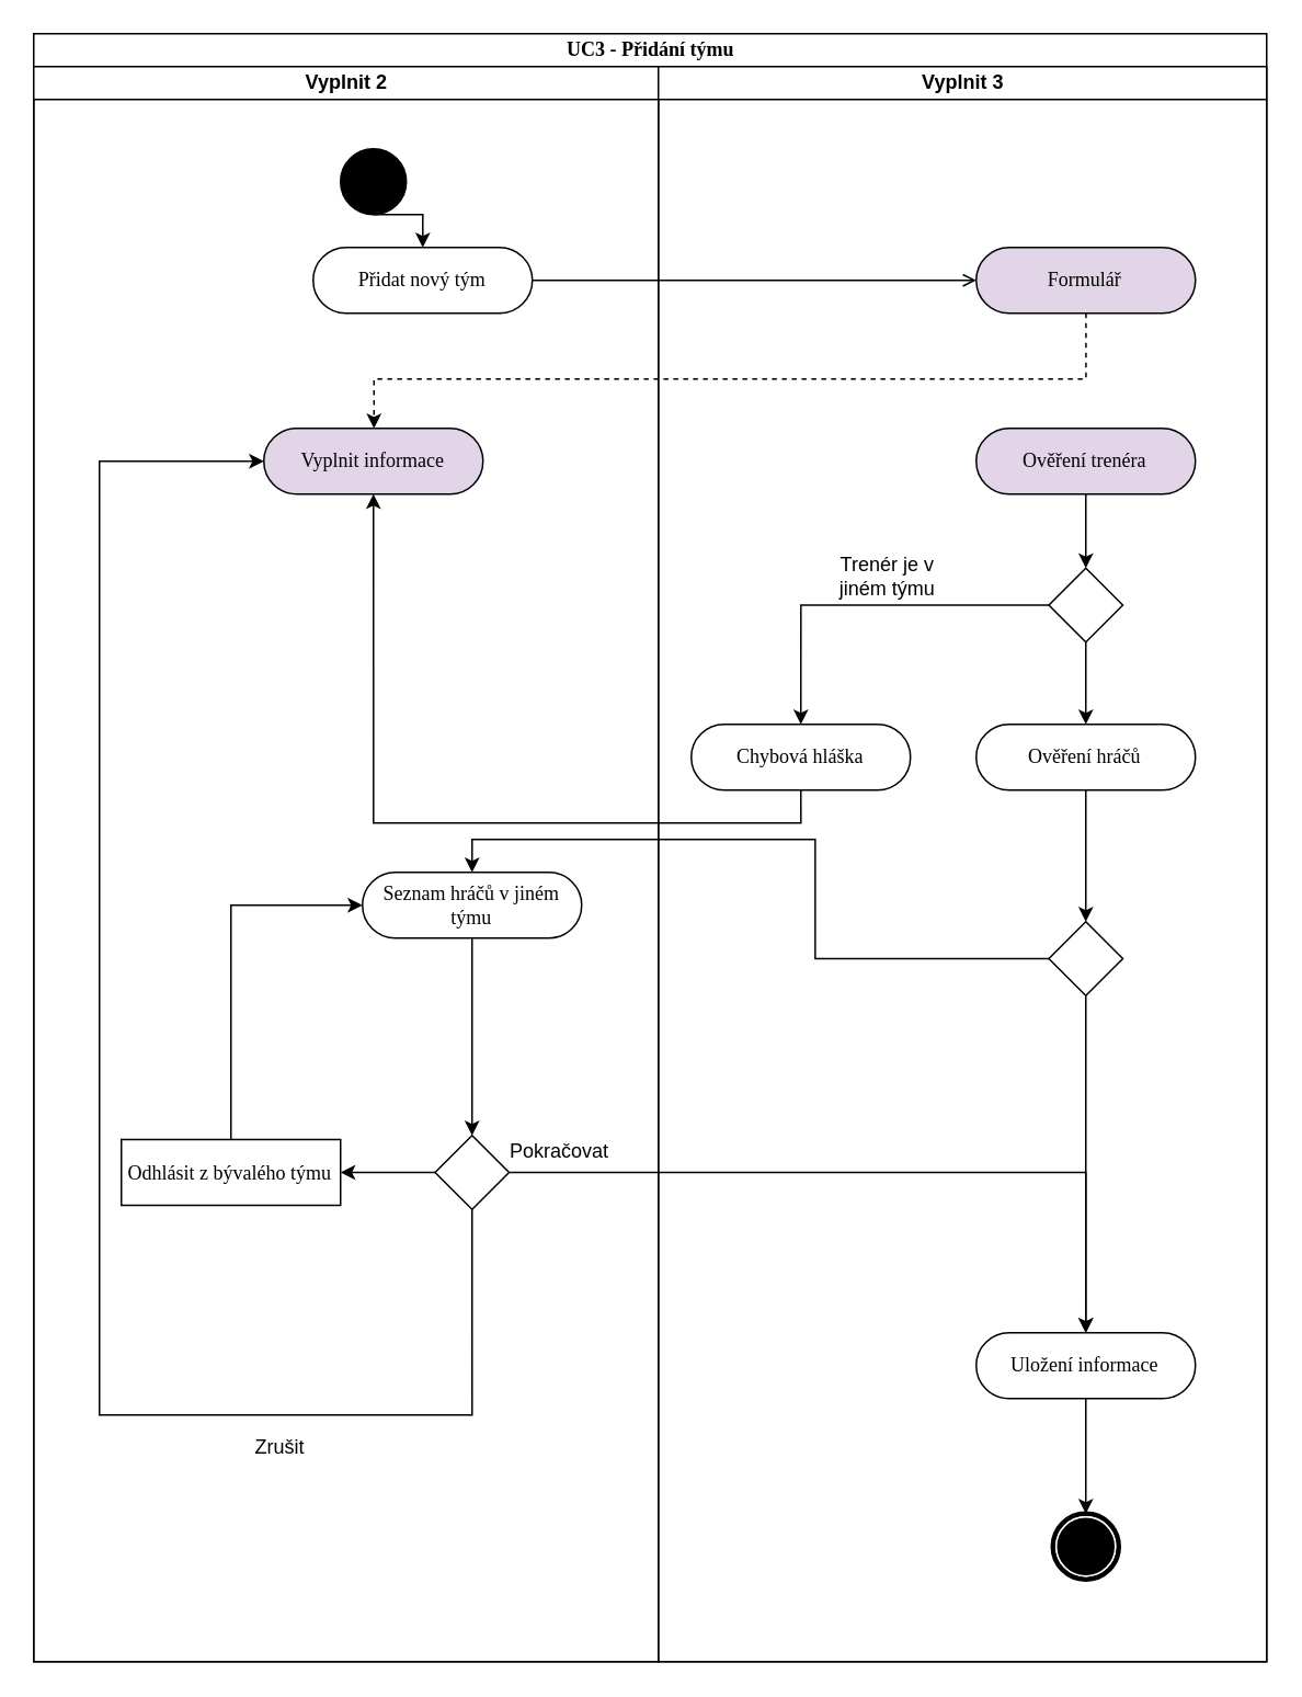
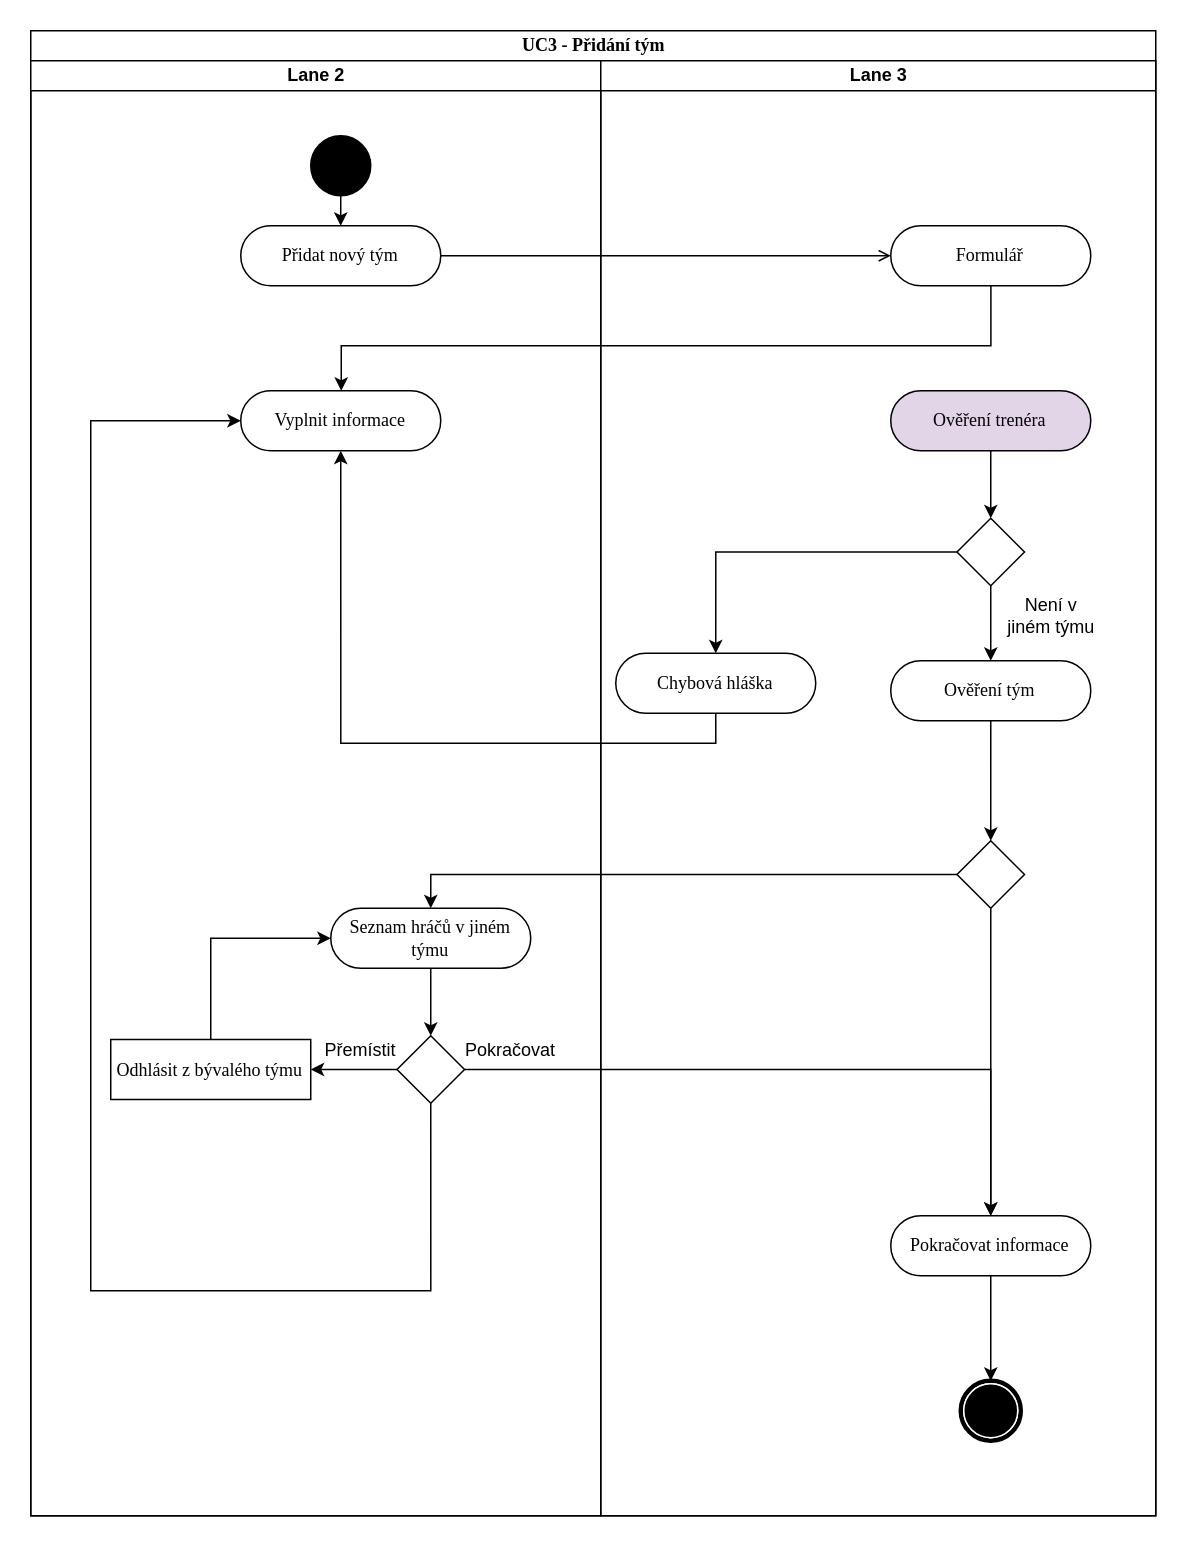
  <mxCell id="0" />
  <mxCell id="1" parent="0" />
- <mxCell id="2" value="UC3 - Přidání týmu" style="swimlane;html=1;childLayout=stackLayout;startSize=20;rounded=0;shadow=0;comic=0;labelBackgroundColor=none;strokeWidth=1;fontFamily=Verdana;fontSize=12;align=center;" parent="1" vertex="1"><mxGeometry x="20" y="20" width="750" height="990" as="geometry" /></mxCell>
- <mxCell id="3" value="" style="edgeStyle=orthogonalEdgeStyle;rounded=0;orthogonalLoop=1;jettySize=auto;html=1;dashed=1;" parent="2" source="23" target="7" edge="1"><mxGeometry relative="1" as="geometry"><Array as="points"><mxPoint x="640" y="210" /><mxPoint x="207" y="210" /></Array></mxGeometry></mxCell>
+ <mxCell id="2" value="UC3 - Přidání tým" style="swimlane;html=1;childLayout=stackLayout;startSize=20;rounded=0;shadow=0;comic=0;labelBackgroundColor=none;strokeWidth=1;fontFamily=Verdana;fontSize=12;align=center;" parent="1" vertex="1"><mxGeometry x="20" y="20" width="750" height="990" as="geometry" /></mxCell>
+ <mxCell id="3" value="" style="edgeStyle=orthogonalEdgeStyle;rounded=0;orthogonalLoop=1;jettySize=auto;html=1;" parent="2" source="23" target="7" edge="1"><mxGeometry relative="1" as="geometry"><Array as="points"><mxPoint x="640" y="210" /><mxPoint x="207" y="210" /></Array></mxGeometry></mxCell>
  <mxCell id="4" value="" style="edgeStyle=orthogonalEdgeStyle;rounded=0;orthogonalLoop=1;jettySize=auto;html=1;endArrow=open;" parent="2" source="8" target="23" edge="1"><mxGeometry relative="1" as="geometry" /></mxCell>
- <mxCell id="5" value="Vyplnit 2" style="swimlane;html=1;startSize=20;" parent="2" vertex="1"><mxGeometry y="20" width="380" height="970" as="geometry" /></mxCell>
+ <mxCell id="5" value="Lane 2" style="swimlane;html=1;startSize=20;" parent="2" vertex="1"><mxGeometry y="20" width="380" height="970" as="geometry" /></mxCell>
  <mxCell id="6" value="" style="ellipse;whiteSpace=wrap;html=1;rounded=0;shadow=0;comic=0;labelBackgroundColor=none;strokeWidth=1;fillColor=#000000;fontFamily=Verdana;fontSize=12;align=center;" parent="5" vertex="1"><mxGeometry x="186.66" y="50" width="40" height="40" as="geometry" /></mxCell>
- <mxCell id="7" value="Vyplnit informace" style="rounded=1;whiteSpace=wrap;html=1;shadow=0;comic=0;labelBackgroundColor=none;strokeWidth=1;fontFamily=Verdana;fontSize=12;align=center;arcSize=50;fillColor=#e1d5e7;" parent="5" vertex="1"><mxGeometry x="140" y="220" width="133.33" height="40" as="geometry" /></mxCell>
- <mxCell id="8" value="Přidat nový tým" style="rounded=1;whiteSpace=wrap;html=1;shadow=0;comic=0;labelBackgroundColor=none;strokeWidth=1;fontFamily=Verdana;fontSize=12;align=center;arcSize=50;" parent="5" vertex="1"><mxGeometry x="170" y="110" width="133.33" height="40" as="geometry" /></mxCell>
+ <mxCell id="7" value="Vyplnit informace" style="rounded=1;whiteSpace=wrap;html=1;shadow=0;comic=0;labelBackgroundColor=none;strokeWidth=1;fontFamily=Verdana;fontSize=12;align=center;arcSize=50;" parent="5" vertex="1"><mxGeometry x="140" y="220" width="133.33" height="40" as="geometry" /></mxCell>
+ <mxCell id="8" value="Přidat nový tým" style="rounded=1;whiteSpace=wrap;html=1;shadow=0;comic=0;labelBackgroundColor=none;strokeWidth=1;fontFamily=Verdana;fontSize=12;align=center;arcSize=50;" parent="5" vertex="1"><mxGeometry x="140" y="110" width="133.33" height="40" as="geometry" /></mxCell>
  <mxCell id="9" style="edgeStyle=orthogonalEdgeStyle;rounded=0;orthogonalLoop=1;jettySize=auto;html=1;exitX=0.5;exitY=1;exitDx=0;exitDy=0;entryX=0.5;entryY=0;entryDx=0;entryDy=0;" parent="5" source="6" target="8" edge="1"><mxGeometry relative="1" as="geometry" /></mxCell>
- <mxCell id="10" value="Seznam hráčů v jiném týmu" style="rounded=1;whiteSpace=wrap;html=1;shadow=0;comic=0;labelBackgroundColor=none;strokeWidth=1;fontFamily=Verdana;fontSize=12;align=center;arcSize=50;" parent="5" vertex="1"><mxGeometry x="200.0" y="490" width="133.33" height="40" as="geometry" /></mxCell>
+ <mxCell id="10" value="Seznam hráčů v jiném týmu" style="rounded=1;whiteSpace=wrap;html=1;shadow=0;comic=0;labelBackgroundColor=none;strokeWidth=1;fontFamily=Verdana;fontSize=12;align=center;arcSize=50;" parent="5" vertex="1"><mxGeometry x="200.0" y="565" width="133.33" height="40" as="geometry" /></mxCell>
  <mxCell id="11" style="edgeStyle=orthogonalEdgeStyle;rounded=0;orthogonalLoop=1;jettySize=auto;html=1;exitX=0;exitY=0.5;exitDx=0;exitDy=0;entryX=1;entryY=0.5;entryDx=0;entryDy=0;" edge="1" parent="5" source="13" target="18"><mxGeometry relative="1" as="geometry" /></mxCell>
  <mxCell id="12" style="edgeStyle=orthogonalEdgeStyle;rounded=0;orthogonalLoop=1;jettySize=auto;html=1;exitX=0.5;exitY=1;exitDx=0;exitDy=0;entryX=0;entryY=0.5;entryDx=0;entryDy=0;" edge="1" parent="5" source="13" target="7"><mxGeometry relative="1" as="geometry"><mxPoint x="30" y="500" as="targetPoint" /><Array as="points"><mxPoint x="267" y="820" /><mxPoint x="40" y="820" /><mxPoint x="40" y="240" /></Array></mxGeometry></mxCell>
  <mxCell id="13" value="" style="rhombus;whiteSpace=wrap;html=1;" parent="5" vertex="1"><mxGeometry x="244.17" y="650" width="45" height="45" as="geometry" /></mxCell>
  <mxCell id="14" style="edgeStyle=orthogonalEdgeStyle;rounded=0;orthogonalLoop=1;jettySize=auto;html=1;exitX=0.5;exitY=1;exitDx=0;exitDy=0;entryX=0.5;entryY=0;entryDx=0;entryDy=0;" parent="5" source="10" target="13" edge="1"><mxGeometry relative="1" as="geometry" /></mxCell>
  <mxCell id="15" value="Pokračovat" style="text;html=1;strokeColor=none;fillColor=none;align=center;verticalAlign=middle;whiteSpace=wrap;rounded=0;" parent="5" vertex="1"><mxGeometry x="300" y="650" width="40" height="20" as="geometry" /></mxCell>
+ <mxCell id="16" value="Přemístit" style="text;html=1;strokeColor=none;fillColor=none;align=center;verticalAlign=middle;whiteSpace=wrap;rounded=0;" parent="5" vertex="1"><mxGeometry x="200" y="650" width="40" height="20" as="geometry" /></mxCell>
  <mxCell id="17" style="edgeStyle=orthogonalEdgeStyle;rounded=0;orthogonalLoop=1;jettySize=auto;html=1;exitX=0.5;exitY=0;exitDx=0;exitDy=0;entryX=0;entryY=0.5;entryDx=0;entryDy=0;" edge="1" parent="5" source="18" target="10"><mxGeometry relative="1" as="geometry" /></mxCell>
  <mxCell id="18" value="Odhlásit z bývalého týmu" style="whiteSpace=wrap;html=1;shadow=0;comic=0;labelBackgroundColor=none;strokeWidth=1;fontFamily=Verdana;fontSize=12;align=center;arcSize=50;rounded=0;" parent="5" vertex="1"><mxGeometry x="53.33" y="652.5" width="133.33" height="40" as="geometry" /></mxCell>
- <mxCell id="19" value="Zrušit" style="text;html=1;strokeColor=none;fillColor=none;align=center;verticalAlign=middle;whiteSpace=wrap;rounded=0;" vertex="1" parent="5"><mxGeometry x="130" y="830" width="40" height="20" as="geometry" /></mxCell>
  <mxCell id="20" style="edgeStyle=orthogonalEdgeStyle;rounded=0;orthogonalLoop=1;jettySize=auto;html=1;exitX=1;exitY=0.5;exitDx=0;exitDy=0;entryX=0.5;entryY=0;entryDx=0;entryDy=0;" edge="1" parent="2" source="13" target="30"><mxGeometry relative="1" as="geometry" /></mxCell>
- <mxCell id="21" value="Vyplnit 3" style="swimlane;html=1;startSize=20;" parent="2" vertex="1"><mxGeometry x="380" y="20" width="370" height="970" as="geometry" /></mxCell>
+ <mxCell id="21" value="Lane 3" style="swimlane;html=1;startSize=20;" parent="2" vertex="1"><mxGeometry x="380" y="20" width="370" height="970" as="geometry" /></mxCell>
  <mxCell id="22" value="" style="shape=mxgraph.bpmn.shape;html=1;verticalLabelPosition=bottom;labelBackgroundColor=#ffffff;verticalAlign=top;perimeter=ellipsePerimeter;outline=end;symbol=terminate;rounded=0;shadow=0;comic=0;strokeWidth=1;fontFamily=Verdana;fontSize=12;align=center;" parent="21" vertex="1"><mxGeometry x="240" y="880" width="40" height="40" as="geometry" /></mxCell>
- <mxCell id="23" value="Formulář" style="rounded=1;whiteSpace=wrap;html=1;shadow=0;comic=0;labelBackgroundColor=none;strokeWidth=1;fontFamily=Verdana;fontSize=12;align=center;arcSize=50;fillColor=#e1d5e7;" parent="21" vertex="1"><mxGeometry x="193.35" y="110" width="133.33" height="40" as="geometry" /></mxCell>
+ <mxCell id="23" value="Formulář" style="rounded=1;whiteSpace=wrap;html=1;shadow=0;comic=0;labelBackgroundColor=none;strokeWidth=1;fontFamily=Verdana;fontSize=12;align=center;arcSize=50;" parent="21" vertex="1"><mxGeometry x="193.35" y="110" width="133.33" height="40" as="geometry" /></mxCell>
  <mxCell id="24" style="edgeStyle=orthogonalEdgeStyle;rounded=0;orthogonalLoop=1;jettySize=auto;html=1;exitX=0.5;exitY=1;exitDx=0;exitDy=0;entryX=0.5;entryY=0;entryDx=0;entryDy=0;" parent="21" source="25" target="28" edge="1"><mxGeometry relative="1" as="geometry" /></mxCell>
  <mxCell id="25" value="Ověření trenéra" style="rounded=1;whiteSpace=wrap;html=1;shadow=0;comic=0;labelBackgroundColor=none;strokeWidth=1;fontFamily=Verdana;fontSize=12;align=center;arcSize=50;fillColor=#e1d5e7;" parent="21" vertex="1"><mxGeometry x="193.34" y="220" width="133.33" height="40" as="geometry" /></mxCell>
  <mxCell id="26" style="edgeStyle=orthogonalEdgeStyle;rounded=0;orthogonalLoop=1;jettySize=auto;html=1;exitX=0.5;exitY=1;exitDx=0;exitDy=0;entryX=0.5;entryY=0;entryDx=0;entryDy=0;" edge="1" parent="21" source="28" target="33"><mxGeometry relative="1" as="geometry" /></mxCell>
  <mxCell id="27" style="edgeStyle=orthogonalEdgeStyle;rounded=0;orthogonalLoop=1;jettySize=auto;html=1;exitX=0;exitY=0.5;exitDx=0;exitDy=0;entryX=0.5;entryY=0;entryDx=0;entryDy=0;" edge="1" parent="21" source="28" target="36"><mxGeometry relative="1" as="geometry" /></mxCell>
  <mxCell id="28" value="" style="rhombus;whiteSpace=wrap;html=1;" parent="21" vertex="1"><mxGeometry x="237.51" y="305" width="45" height="45" as="geometry" /></mxCell>
  <mxCell id="29" style="edgeStyle=orthogonalEdgeStyle;rounded=0;orthogonalLoop=1;jettySize=auto;html=1;exitX=0.5;exitY=1;exitDx=0;exitDy=0;entryX=0.5;entryY=0;entryDx=0;entryDy=0;" parent="21" source="30" target="22" edge="1"><mxGeometry relative="1" as="geometry" /></mxCell>
- <mxCell id="30" value="Uložení informace" style="rounded=1;whiteSpace=wrap;html=1;shadow=0;comic=0;labelBackgroundColor=none;strokeWidth=1;fontFamily=Verdana;fontSize=12;align=center;arcSize=50;" parent="21" vertex="1"><mxGeometry x="193.35" y="770" width="133.33" height="40" as="geometry" /></mxCell>
+ <mxCell id="30" value="Pokračovat informace" style="rounded=1;whiteSpace=wrap;html=1;shadow=0;comic=0;labelBackgroundColor=none;strokeWidth=1;fontFamily=Verdana;fontSize=12;align=center;arcSize=50;" parent="21" vertex="1"><mxGeometry x="193.35" y="770" width="133.33" height="40" as="geometry" /></mxCell>
+ <mxCell id="31" value="Není v jiném týmu" style="text;html=1;strokeColor=none;fillColor=none;align=center;verticalAlign=middle;whiteSpace=wrap;rounded=0;" parent="21" vertex="1"><mxGeometry x="268.33" y="360" width="65" height="20" as="geometry" /></mxCell>
  <mxCell id="32" value="" style="rhombus;whiteSpace=wrap;html=1;" parent="21" vertex="1"><mxGeometry x="237.51" y="520" width="45" height="45" as="geometry" /></mxCell>
- <mxCell id="33" value="Ověření hráčů" style="rounded=1;whiteSpace=wrap;html=1;shadow=0;comic=0;labelBackgroundColor=none;strokeWidth=1;fontFamily=Verdana;fontSize=12;align=center;arcSize=50;" parent="21" vertex="1"><mxGeometry x="193.34" y="400" width="133.33" height="40" as="geometry" /></mxCell>
+ <mxCell id="33" value="Ověření tým" style="rounded=1;whiteSpace=wrap;html=1;shadow=0;comic=0;labelBackgroundColor=none;strokeWidth=1;fontFamily=Verdana;fontSize=12;align=center;arcSize=50;" parent="21" vertex="1"><mxGeometry x="193.34" y="400" width="133.33" height="40" as="geometry" /></mxCell>
  <mxCell id="34" style="edgeStyle=orthogonalEdgeStyle;rounded=0;orthogonalLoop=1;jettySize=auto;html=1;exitX=0.5;exitY=1;exitDx=0;exitDy=0;entryX=0.5;entryY=0;entryDx=0;entryDy=0;" edge="1" parent="21" source="33" target="32"><mxGeometry relative="1" as="geometry"><mxPoint x="107" y="520" as="targetPoint" /></mxGeometry></mxCell>
  <mxCell id="35" style="edgeStyle=orthogonalEdgeStyle;rounded=0;orthogonalLoop=1;jettySize=auto;html=1;exitX=0.5;exitY=1;exitDx=0;exitDy=0;entryX=0.5;entryY=0;entryDx=0;entryDy=0;" edge="1" parent="21" source="32" target="30"><mxGeometry relative="1" as="geometry"><mxPoint x="420" y="760" as="targetPoint" /></mxGeometry></mxCell>
- <mxCell id="36" value="Chybová hláška" style="rounded=1;whiteSpace=wrap;html=1;shadow=0;comic=0;labelBackgroundColor=none;strokeWidth=1;fontFamily=Verdana;fontSize=12;align=center;arcSize=50;" parent="21" vertex="1"><mxGeometry x="20" y="400" width="133.33" height="40" as="geometry" /></mxCell>
- <mxCell id="37" value="Trenér je v jiném týmu" style="text;html=1;strokeColor=none;fillColor=none;align=center;verticalAlign=middle;whiteSpace=wrap;rounded=0;" parent="21" vertex="1"><mxGeometry x="101.66" y="300" width="75" height="20" as="geometry" /></mxCell>
+ <mxCell id="36" value="Chybová hláška" style="rounded=1;whiteSpace=wrap;html=1;shadow=0;comic=0;labelBackgroundColor=none;strokeWidth=1;fontFamily=Verdana;fontSize=12;align=center;arcSize=50;" parent="21" vertex="1"><mxGeometry x="10" y="395" width="133.33" height="40" as="geometry" /></mxCell>
  <mxCell id="38" style="edgeStyle=orthogonalEdgeStyle;rounded=0;orthogonalLoop=1;jettySize=auto;html=1;exitX=0;exitY=0.5;exitDx=0;exitDy=0;entryX=0.5;entryY=0;entryDx=0;entryDy=0;" edge="1" parent="2" source="32" target="10"><mxGeometry relative="1" as="geometry" /></mxCell>
  <mxCell id="39" style="edgeStyle=orthogonalEdgeStyle;rounded=0;orthogonalLoop=1;jettySize=auto;html=1;exitX=0.5;exitY=1;exitDx=0;exitDy=0;entryX=0.5;entryY=1;entryDx=0;entryDy=0;" edge="1" parent="2" source="36" target="7"><mxGeometry relative="1" as="geometry" /></mxCell>
